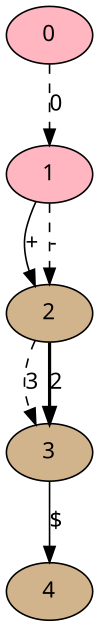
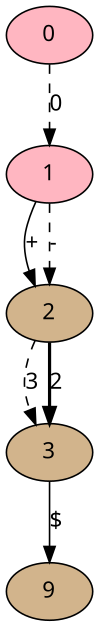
  digraph {
    fontname="Noto Sans"
    node [fillcolor=tan fontname="Noto Sans" style=filled]
    edge [fontname="Noto Sans" style=dashed]
    0 [fillcolor=lightpink]
    1 [fillcolor=lightpink]
    2
    3
-   4
+   4 [label=9]
    0 -> 1 [label=0]
    1 -> 2 [label="+" style=solid]
    1 -> 2 [label="-"]
    2 -> 3 [label=3]
    2 -> 3 [label=2 style=bold]
    3 -> 4 [label="$" style=solid]
  }
